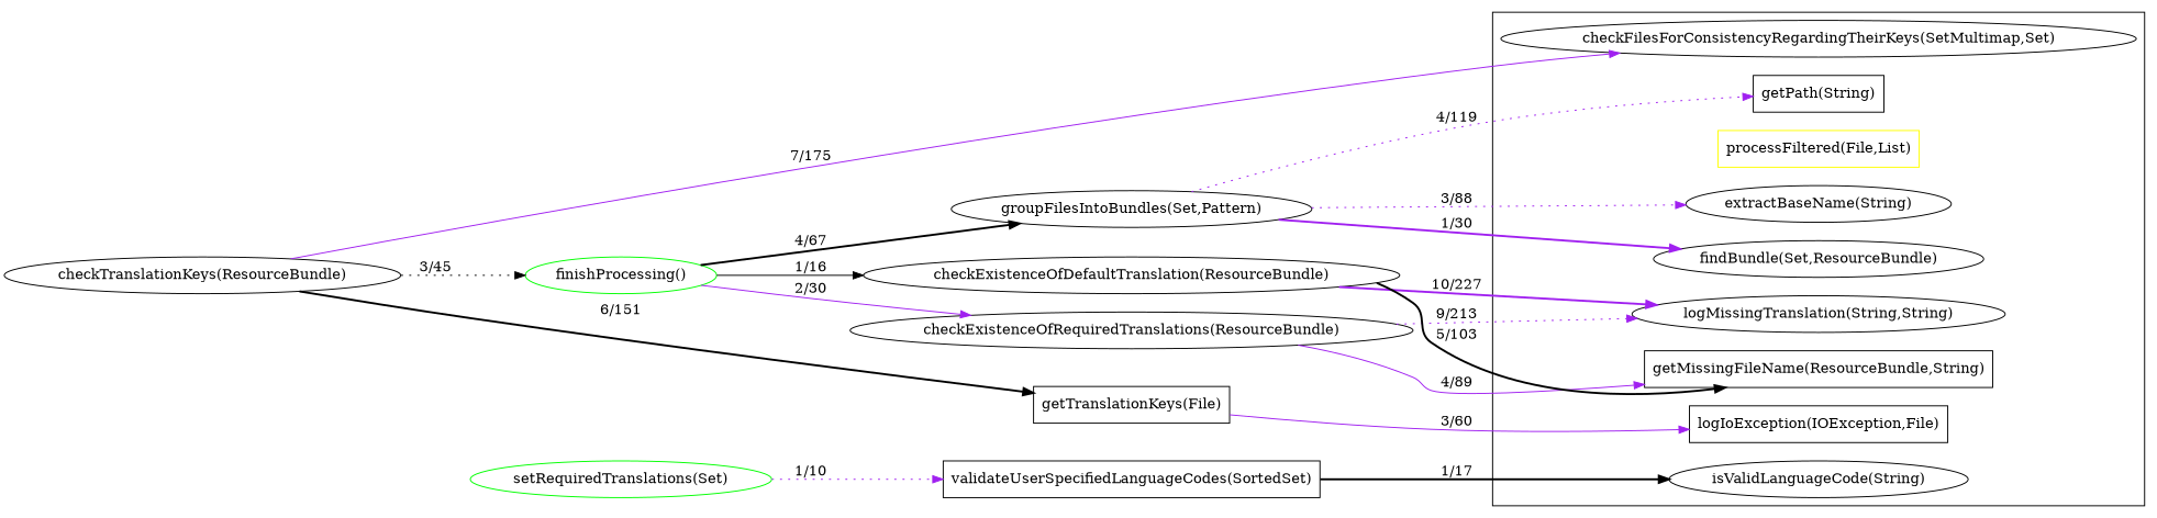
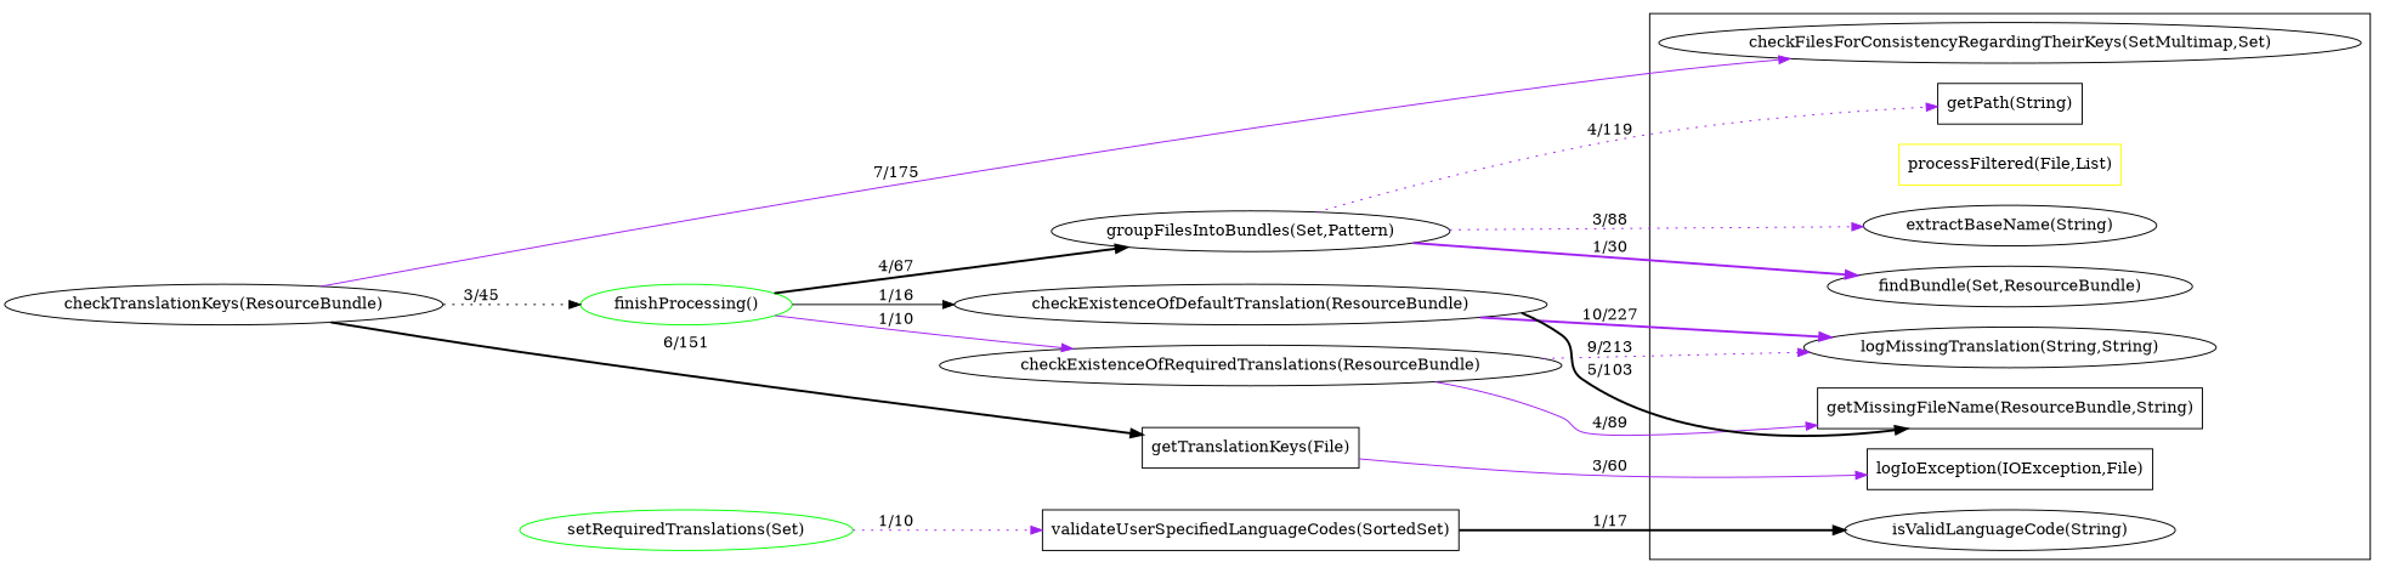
  digraph {
    rankdir=LR
    node [color="#000000ff" shape=ellipse]
    edge [color=purple style=bold]
    "logMissingTranslation(String,String)"
    "logIoException(IOException,File)" [shape=box]
    "processFiltered(File,List)" [color="#ffff00ff" shape=box]
    "getPath(String)" [shape=box]
    "findBundle(Set,ResourceBundle)"
    "extractBaseName(String)"
    "isValidLanguageCode(String)"
    "checkFilesForConsistencyRegardingTheirKeys(SetMultimap,Set)"
    "getMissingFileName(ResourceBundle,String)" [shape=box]
    "checkExistenceOfRequiredTranslations(ResourceBundle)"
    "finishProcessing()" [color="#00ff00ff"]
    "groupFilesIntoBundles(Set,Pattern)"
    "checkExistenceOfDefaultTranslation(ResourceBundle)"
    "checkTranslationKeys(ResourceBundle)"
    "getTranslationKeys(File)" [shape=box]
    n16 [color="#00ff00ff" label="setRequiredTranslations(Set)"]
    "validateUserSpecifiedLanguageCodes(SortedSet)" [shape=box]
    subgraph cluster_1 {
      "logMissingTranslation(String,String)"
      "logIoException(IOException,File)"
      "processFiltered(File,List)"
      "getPath(String)"
      "findBundle(Set,ResourceBundle)"
      "extractBaseName(String)"
      "isValidLanguageCode(String)"
      "checkFilesForConsistencyRegardingTheirKeys(SetMultimap,Set)"
      "getMissingFileName(ResourceBundle,String)"
    }
    "checkExistenceOfRequiredTranslations(ResourceBundle)" -> "logMissingTranslation(String,String)" [label="9/213" style=dotted]
    "checkExistenceOfRequiredTranslations(ResourceBundle)" -> "getMissingFileName(ResourceBundle,String)" [label="4/89" style=solid]
-   "finishProcessing()" -> "checkExistenceOfRequiredTranslations(ResourceBundle)" [label="2/30" style=solid]
+   "finishProcessing()" -> "checkExistenceOfRequiredTranslations(ResourceBundle)" [label="1/10" style=solid]
    "finishProcessing()" -> "groupFilesIntoBundles(Set,Pattern)" [color=black label="4/67"]
    "finishProcessing()" -> "checkExistenceOfDefaultTranslation(ResourceBundle)" [color=black label="1/16" style=solid]
    "groupFilesIntoBundles(Set,Pattern)" -> "getPath(String)" [label="4/119" style=dotted]
    "groupFilesIntoBundles(Set,Pattern)" -> "findBundle(Set,ResourceBundle)" [label="1/30"]
    "groupFilesIntoBundles(Set,Pattern)" -> "extractBaseName(String)" [label="3/88" style=dotted]
    "checkExistenceOfDefaultTranslation(ResourceBundle)" -> "logMissingTranslation(String,String)" [label="10/227"]
    "checkExistenceOfDefaultTranslation(ResourceBundle)" -> "getMissingFileName(ResourceBundle,String)" [color=black label="5/103"]
    "checkTranslationKeys(ResourceBundle)" -> "checkFilesForConsistencyRegardingTheirKeys(SetMultimap,Set)" [label="7/175" style=solid]
    "checkTranslationKeys(ResourceBundle)" -> "finishProcessing()" [color=black label="3/45" style=dotted]
    "checkTranslationKeys(ResourceBundle)" -> "getTranslationKeys(File)" [color=black label="6/151"]
    "getTranslationKeys(File)" -> "logIoException(IOException,File)" [label="3/60" style=solid]
    n16 -> "validateUserSpecifiedLanguageCodes(SortedSet)" [label="1/10" style=dotted]
    "validateUserSpecifiedLanguageCodes(SortedSet)" -> "isValidLanguageCode(String)" [color=black label="1/17"]
  }
